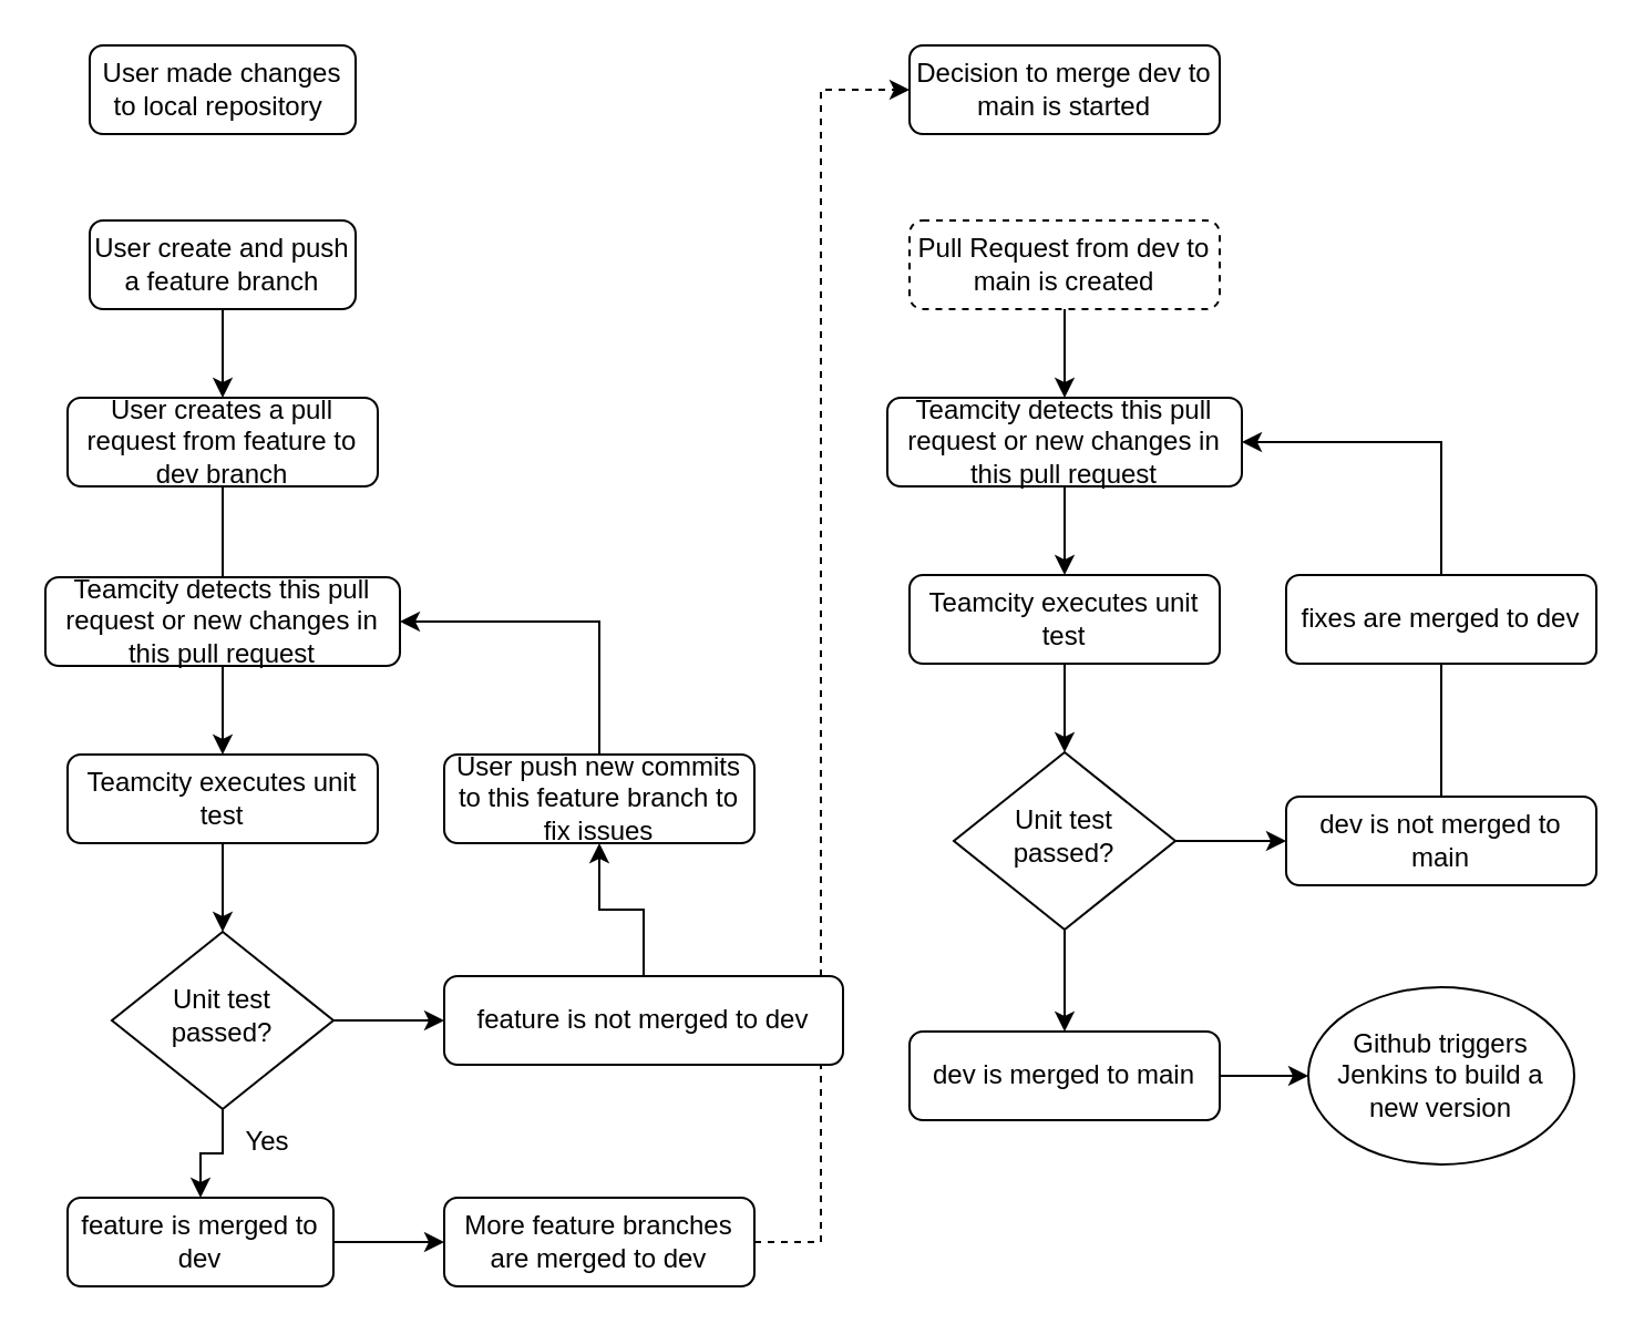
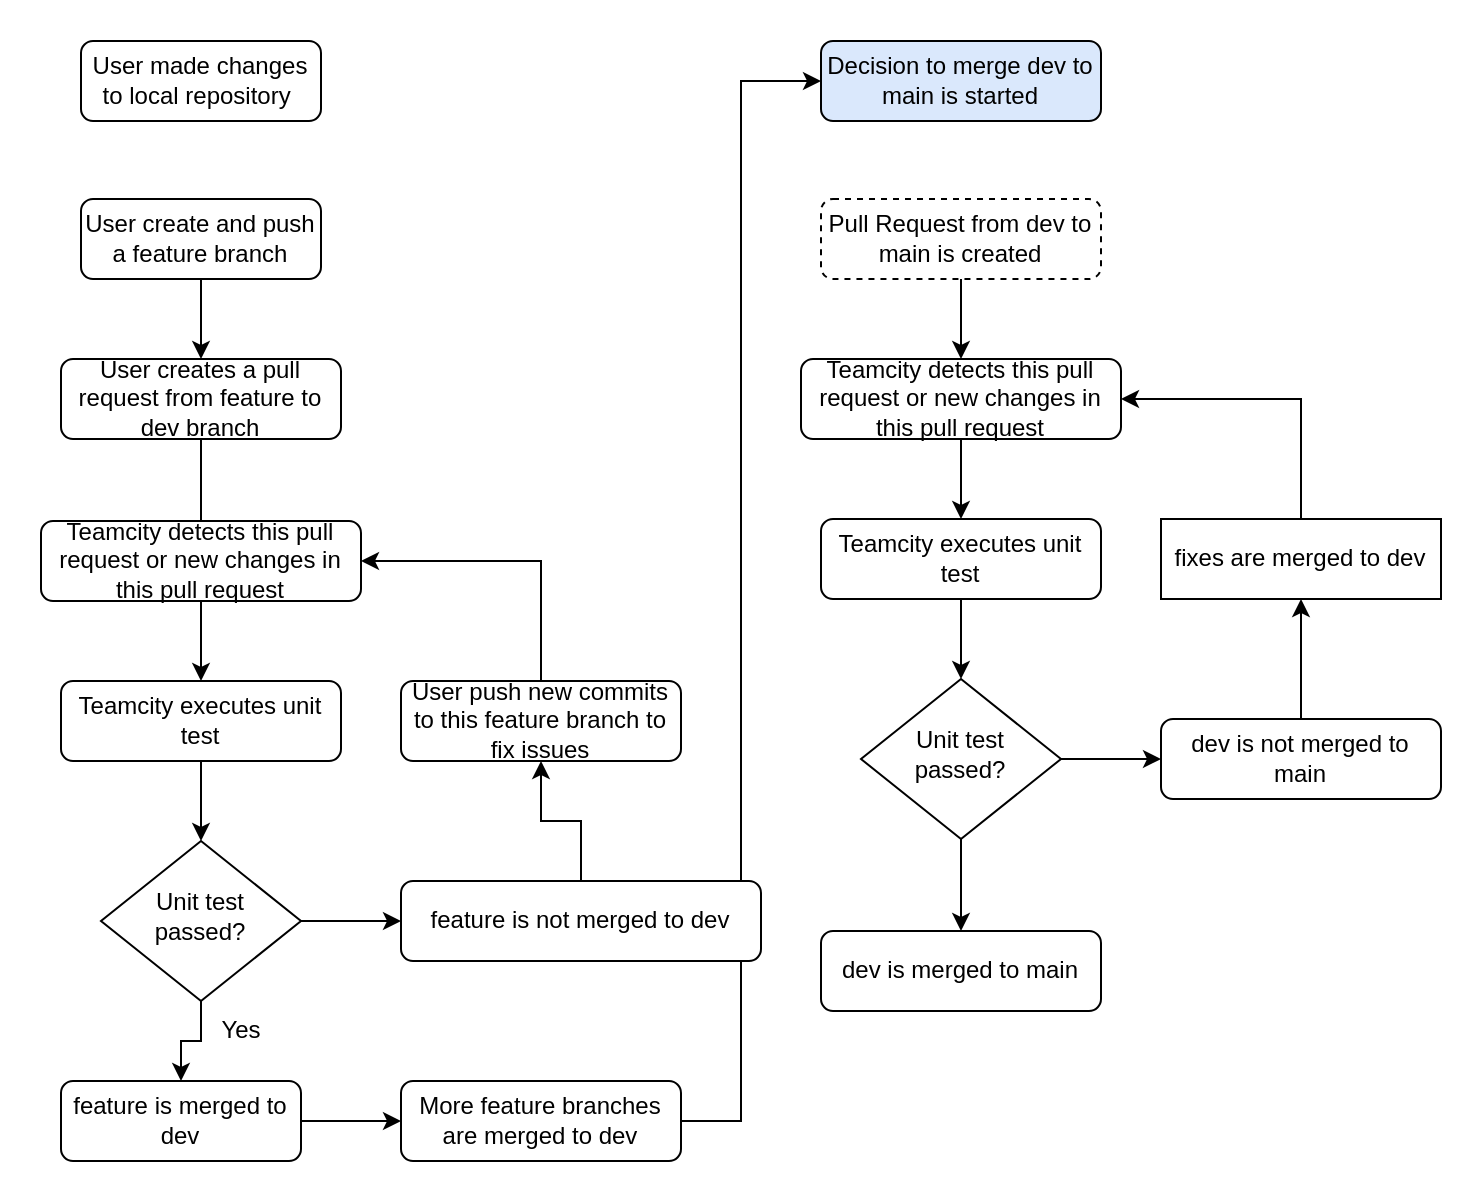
  <mxCell id="0" />
  <mxCell id="1" parent="0" />
  <mxCell id="2" value="User made changes to local repository&amp;nbsp;" style="rounded=1;whiteSpace=wrap;html=1;fontSize=12;glass=0;strokeWidth=1;shadow=0;" parent="1" vertex="1"><mxGeometry x="40" y="20" width="120" height="40" as="geometry" /></mxCell>
  <mxCell id="3" value="No" style="rounded=0;html=1;jettySize=auto;orthogonalLoop=1;fontSize=11;endArrow=block;endFill=0;endSize=8;strokeWidth=1;shadow=0;labelBackgroundColor=none;edgeStyle=orthogonalEdgeStyle;" parent="1" edge="1"><mxGeometry x="0.333" y="20" relative="1" as="geometry"><mxPoint as="offset" /><mxPoint x="660" y="400" as="targetPoint" /></mxGeometry></mxCell>
  <mxCell id="4" style="edgeStyle=orthogonalEdgeStyle;rounded=0;orthogonalLoop=1;jettySize=auto;html=1;entryX=0.5;entryY=0;entryDx=0;entryDy=0;" edge="1" parent="1" source="5" target="7"><mxGeometry relative="1" as="geometry" /></mxCell>
  <mxCell id="5" value="User create and push a feature branch" style="rounded=1;whiteSpace=wrap;html=1;fontSize=12;glass=0;strokeWidth=1;shadow=0;" vertex="1" parent="1"><mxGeometry x="40" y="99" width="120" height="40" as="geometry" /></mxCell>
  <mxCell id="6" style="edgeStyle=orthogonalEdgeStyle;rounded=0;orthogonalLoop=1;jettySize=auto;html=1;" edge="1" parent="1" source="7" target="10"><mxGeometry relative="1" as="geometry" /></mxCell>
  <mxCell id="7" value="User creates a pull request from feature to dev branch" style="rounded=1;whiteSpace=wrap;html=1;fontSize=12;glass=0;strokeWidth=1;shadow=0;" vertex="1" parent="1"><mxGeometry x="30" y="179" width="140" height="40" as="geometry" /></mxCell>
  <mxCell id="8" value="Teamcity detects this pull request or new changes in this pull request" style="rounded=1;whiteSpace=wrap;html=1;fontSize=12;glass=0;strokeWidth=1;shadow=0;" vertex="1" parent="1"><mxGeometry x="20" y="260" width="160" height="40" as="geometry" /></mxCell>
  <mxCell id="9" style="edgeStyle=orthogonalEdgeStyle;rounded=0;orthogonalLoop=1;jettySize=auto;html=1;entryX=0.5;entryY=0;entryDx=0;entryDy=0;" edge="1" parent="1" source="10" target="13"><mxGeometry relative="1" as="geometry" /></mxCell>
  <mxCell id="10" value="Teamcity executes unit test" style="rounded=1;whiteSpace=wrap;html=1;fontSize=12;glass=0;strokeWidth=1;shadow=0;" vertex="1" parent="1"><mxGeometry x="30" y="340" width="140" height="40" as="geometry" /></mxCell>
  <mxCell id="11" style="edgeStyle=orthogonalEdgeStyle;rounded=0;orthogonalLoop=1;jettySize=auto;html=1;entryX=0.5;entryY=0;entryDx=0;entryDy=0;" edge="1" parent="1" source="13" target="15"><mxGeometry relative="1" as="geometry" /></mxCell>
  <mxCell id="12" style="edgeStyle=orthogonalEdgeStyle;rounded=0;orthogonalLoop=1;jettySize=auto;html=1;entryX=0;entryY=0.5;entryDx=0;entryDy=0;" edge="1" parent="1" source="13" target="22"><mxGeometry relative="1" as="geometry" /></mxCell>
  <mxCell id="13" value="Unit test passed?" style="rhombus;whiteSpace=wrap;html=1;shadow=0;fontFamily=Helvetica;fontSize=12;align=center;strokeWidth=1;spacing=6;spacingTop=-4;" vertex="1" parent="1"><mxGeometry x="50" y="420" width="100" height="80" as="geometry" /></mxCell>
  <mxCell id="14" style="edgeStyle=orthogonalEdgeStyle;rounded=0;orthogonalLoop=1;jettySize=auto;html=1;entryX=0;entryY=0.5;entryDx=0;entryDy=0;" edge="1" parent="1" source="15" target="18"><mxGeometry relative="1" as="geometry" /></mxCell>
  <mxCell id="15" value="feature is merged to dev" style="rounded=1;whiteSpace=wrap;html=1;fontSize=12;glass=0;strokeWidth=1;shadow=0;" vertex="1" parent="1"><mxGeometry x="30" y="540" width="120" height="40" as="geometry" /></mxCell>
  <mxCell id="16" value="Yes" style="text;html=1;align=center;verticalAlign=middle;resizable=0;points=[];autosize=1;strokeColor=none;fillColor=none;" vertex="1" parent="1"><mxGeometry x="100" y="500" width="40" height="30" as="geometry" /></mxCell>
- <mxCell id="17" style="edgeStyle=orthogonalEdgeStyle;rounded=0;orthogonalLoop=1;jettySize=auto;html=1;entryX=0;entryY=0.5;entryDx=0;entryDy=0;dashed=1;" edge="1" parent="1" source="18" target="23"><mxGeometry relative="1" as="geometry"><Array as="points"><mxPoint x="370" y="560" /><mxPoint x="370" y="40" /></Array></mxGeometry></mxCell>
+ <mxCell id="17" style="edgeStyle=orthogonalEdgeStyle;rounded=0;orthogonalLoop=1;jettySize=auto;html=1;entryX=0;entryY=0.5;entryDx=0;entryDy=0;" edge="1" parent="1" source="18" target="23"><mxGeometry relative="1" as="geometry"><Array as="points"><mxPoint x="370" y="560" /><mxPoint x="370" y="40" /></Array></mxGeometry></mxCell>
  <mxCell id="18" value="More feature branches are merged to dev" style="rounded=1;whiteSpace=wrap;html=1;fontSize=12;glass=0;strokeWidth=1;shadow=0;" vertex="1" parent="1"><mxGeometry x="200" y="540" width="140" height="40" as="geometry" /></mxCell>
  <mxCell id="19" style="edgeStyle=orthogonalEdgeStyle;rounded=0;orthogonalLoop=1;jettySize=auto;html=1;entryX=1;entryY=0.5;entryDx=0;entryDy=0;" edge="1" parent="1" source="20" target="8"><mxGeometry relative="1" as="geometry"><Array as="points"><mxPoint x="270" y="280" /></Array></mxGeometry></mxCell>
  <mxCell id="20" value="User push new commits to this feature branch to fix issues" style="rounded=1;whiteSpace=wrap;html=1;fontSize=12;glass=0;strokeWidth=1;shadow=0;" vertex="1" parent="1"><mxGeometry x="200" y="340" width="140" height="40" as="geometry" /></mxCell>
  <mxCell id="21" style="edgeStyle=orthogonalEdgeStyle;rounded=0;orthogonalLoop=1;jettySize=auto;html=1;entryX=0.5;entryY=1;entryDx=0;entryDy=0;" edge="1" parent="1" source="22" target="20"><mxGeometry relative="1" as="geometry" /></mxCell>
  <mxCell id="22" value="feature is not merged to dev" style="rounded=1;whiteSpace=wrap;html=1;fontSize=12;glass=0;strokeWidth=1;shadow=0;" vertex="1" parent="1"><mxGeometry x="200" y="440" width="180" height="40" as="geometry" /></mxCell>
- <mxCell id="23" value="Decision to merge dev to main is started" style="rounded=1;whiteSpace=wrap;html=1;fontSize=12;glass=0;strokeWidth=1;shadow=0;" vertex="1" parent="1"><mxGeometry x="410" y="20" width="140" height="40" as="geometry" /></mxCell>
+ <mxCell id="23" value="Decision to merge dev to main is started" style="rounded=1;whiteSpace=wrap;html=1;fontSize=12;glass=0;strokeWidth=1;shadow=0;fillColor=#dae8fc;" vertex="1" parent="1"><mxGeometry x="410" y="20" width="140" height="40" as="geometry" /></mxCell>
  <mxCell id="24" style="edgeStyle=orthogonalEdgeStyle;rounded=0;orthogonalLoop=1;jettySize=auto;html=1;entryX=0.5;entryY=0;entryDx=0;entryDy=0;" edge="1" parent="1" source="25" target="27"><mxGeometry relative="1" as="geometry" /></mxCell>
  <mxCell id="25" value="Pull Request from dev to main is created" style="rounded=1;whiteSpace=wrap;html=1;fontSize=12;glass=0;strokeWidth=1;shadow=0;dashed=1;" vertex="1" parent="1"><mxGeometry x="410" y="99" width="140" height="40" as="geometry" /></mxCell>
  <mxCell id="26" style="edgeStyle=orthogonalEdgeStyle;rounded=0;orthogonalLoop=1;jettySize=auto;html=1;entryX=0.5;entryY=0;entryDx=0;entryDy=0;" edge="1" parent="1" source="27" target="29"><mxGeometry relative="1" as="geometry" /></mxCell>
  <mxCell id="27" value="Teamcity detects this pull request or new changes in this pull request" style="rounded=1;whiteSpace=wrap;html=1;fontSize=12;glass=0;strokeWidth=1;shadow=0;" vertex="1" parent="1"><mxGeometry x="400" y="179" width="160" height="40" as="geometry" /></mxCell>
  <mxCell id="28" style="edgeStyle=orthogonalEdgeStyle;rounded=0;orthogonalLoop=1;jettySize=auto;html=1;entryX=0.5;entryY=0;entryDx=0;entryDy=0;" edge="1" source="29" target="32" parent="1"><mxGeometry relative="1" as="geometry" /></mxCell>
  <mxCell id="29" value="Teamcity executes unit test" style="rounded=1;whiteSpace=wrap;html=1;fontSize=12;glass=0;strokeWidth=1;shadow=0;" vertex="1" parent="1"><mxGeometry x="410" y="259" width="140" height="40" as="geometry" /></mxCell>
  <mxCell id="30" style="edgeStyle=orthogonalEdgeStyle;rounded=0;orthogonalLoop=1;jettySize=auto;html=1;entryX=0.5;entryY=0;entryDx=0;entryDy=0;" edge="1" source="32" target="34" parent="1"><mxGeometry relative="1" as="geometry" /></mxCell>
  <mxCell id="31" style="edgeStyle=orthogonalEdgeStyle;rounded=0;orthogonalLoop=1;jettySize=auto;html=1;entryX=0;entryY=0.5;entryDx=0;entryDy=0;" edge="1" source="32" target="38" parent="1"><mxGeometry relative="1" as="geometry" /></mxCell>
  <mxCell id="32" value="Unit test passed?" style="rhombus;whiteSpace=wrap;html=1;shadow=0;fontFamily=Helvetica;fontSize=12;align=center;strokeWidth=1;spacing=6;spacingTop=-4;" vertex="1" parent="1"><mxGeometry x="430" y="339" width="100" height="80" as="geometry" /></mxCell>
- <mxCell id="33" style="edgeStyle=orthogonalEdgeStyle;rounded=0;orthogonalLoop=1;jettySize=auto;html=1;" edge="1" parent="1" source="34" target="39"><mxGeometry relative="1" as="geometry" /></mxCell>
  <mxCell id="34" value="dev is merged to main" style="rounded=1;whiteSpace=wrap;html=1;fontSize=12;glass=0;strokeWidth=1;shadow=0;" vertex="1" parent="1"><mxGeometry x="410" y="465" width="140" height="40" as="geometry" /></mxCell>
  <mxCell id="35" style="edgeStyle=orthogonalEdgeStyle;rounded=0;orthogonalLoop=1;jettySize=auto;html=1;entryX=1;entryY=0.5;entryDx=0;entryDy=0;" edge="1" parent="1" source="36" target="27"><mxGeometry relative="1" as="geometry"><Array as="points"><mxPoint x="650" y="199" /></Array></mxGeometry></mxCell>
- <mxCell id="36" value="fixes are merged to dev" style="rounded=1;whiteSpace=wrap;html=1;fontSize=12;glass=0;strokeWidth=1;shadow=0;" vertex="1" parent="1"><mxGeometry x="580" y="259" width="140" height="40" as="geometry" /></mxCell>
- <mxCell id="37" style="edgeStyle=orthogonalEdgeStyle;rounded=0;orthogonalLoop=1;jettySize=auto;html=1;entryX=0.5;entryY=1;entryDx=0;entryDy=0;endArrow=none;" edge="1" source="38" target="36" parent="1"><mxGeometry relative="1" as="geometry" /></mxCell>
+ <mxCell id="36" value="fixes are merged to dev" style="whiteSpace=wrap;html=1;fontSize=12;glass=0;strokeWidth=1;shadow=0;rounded=0;" vertex="1" parent="1"><mxGeometry x="580" y="259" width="140" height="40" as="geometry" /></mxCell>
+ <mxCell id="37" style="edgeStyle=orthogonalEdgeStyle;rounded=0;orthogonalLoop=1;jettySize=auto;html=1;entryX=0.5;entryY=1;entryDx=0;entryDy=0;" edge="1" source="38" target="36" parent="1"><mxGeometry relative="1" as="geometry" /></mxCell>
  <mxCell id="38" value="dev is not merged to main" style="rounded=1;whiteSpace=wrap;html=1;fontSize=12;glass=0;strokeWidth=1;shadow=0;" vertex="1" parent="1"><mxGeometry x="580" y="359" width="140" height="40" as="geometry" /></mxCell>
- <mxCell id="39" value="Github triggers Jenkins to build a new version" style="ellipse;whiteSpace=wrap;html=1;" vertex="1" parent="1"><mxGeometry x="590" y="445" width="120" height="80" as="geometry" /></mxCell>
